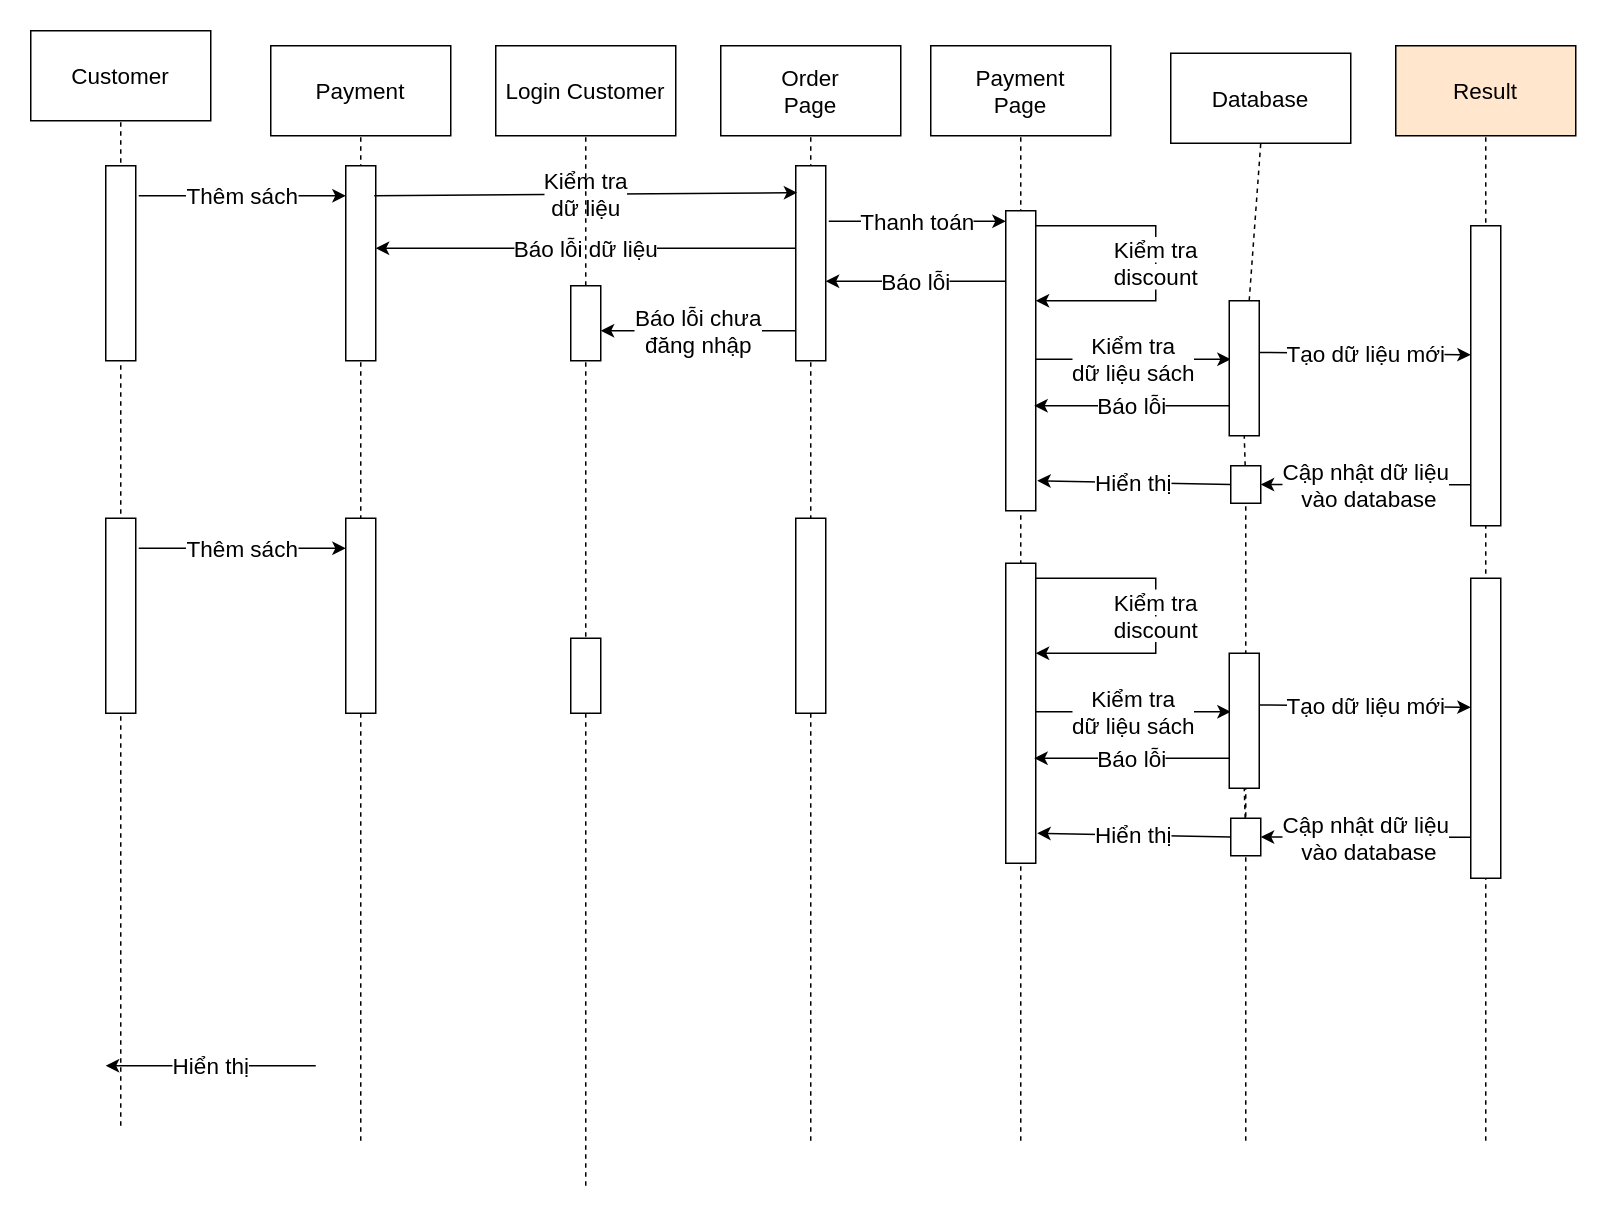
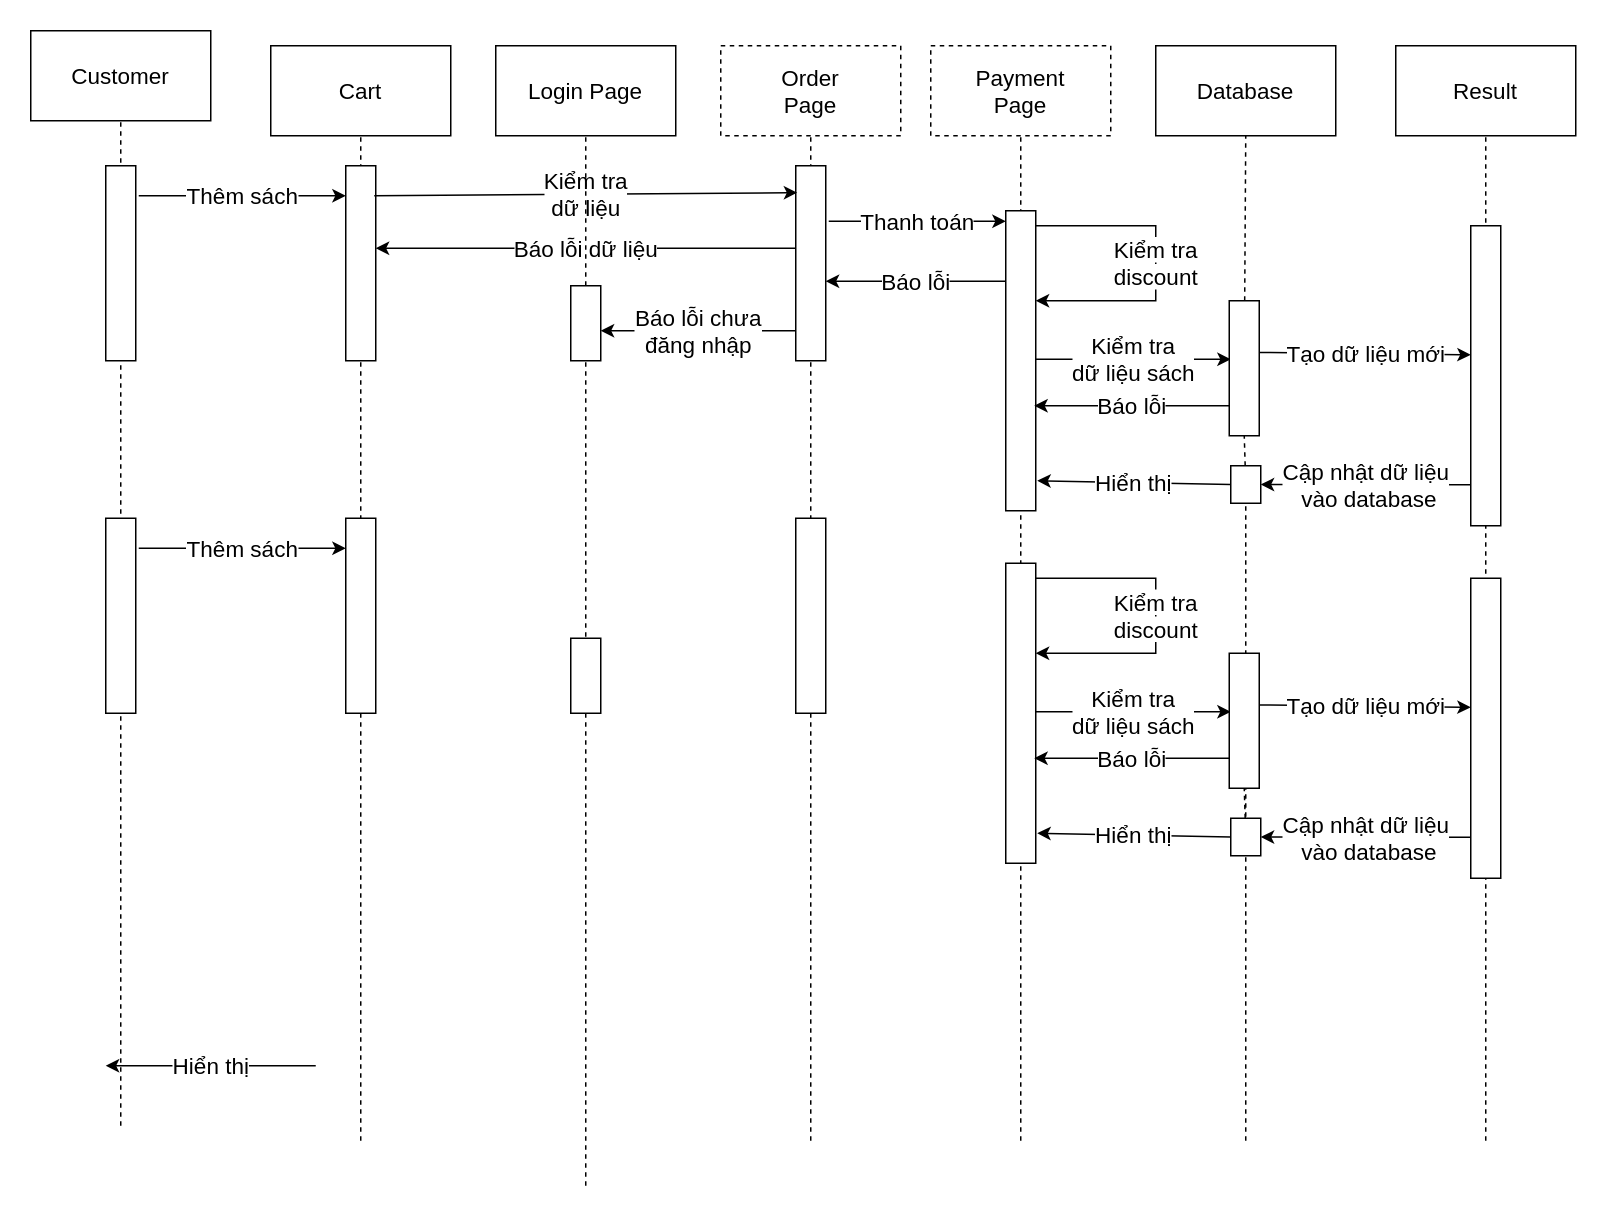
  <mxCell id="0" />
  <mxCell id="1" parent="0" />
  <mxCell id="2" value="Customer" style="rounded=0;whiteSpace=wrap;html=1;fontSize=15;" vertex="1" parent="1"><mxGeometry x="20" y="20" width="120" height="60" as="geometry" /></mxCell>
  <mxCell id="3" value="" style="endArrow=none;dashed=1;html=1;entryX=0.5;entryY=1;entryDx=0;entryDy=0;fontSize=15;" edge="1" parent="1" target="2"><mxGeometry width="50" height="50" relative="1" as="geometry"><mxPoint x="80" y="750" as="sourcePoint" /><mxPoint x="340" y="250" as="targetPoint" /></mxGeometry></mxCell>
  <mxCell id="4" value="" style="rounded=0;whiteSpace=wrap;html=1;fontSize=15;" vertex="1" parent="1"><mxGeometry x="70" y="110" width="20" height="130" as="geometry" /></mxCell>
  <mxCell id="5" value="" style="endArrow=none;dashed=1;html=1;entryX=0.5;entryY=1;entryDx=0;entryDy=0;fontSize=15;" edge="1" parent="1" target="6"><mxGeometry width="50" height="50" relative="1" as="geometry"><mxPoint x="240" y="760" as="sourcePoint" /><mxPoint x="460" y="250" as="targetPoint" /></mxGeometry></mxCell>
- <mxCell id="6" value="Payment" style="rounded=0;whiteSpace=wrap;html=1;fontSize=15;" vertex="1" parent="1"><mxGeometry x="180" y="30" width="120" height="60" as="geometry" /></mxCell>
+ <mxCell id="6" value="Cart" style="rounded=0;whiteSpace=wrap;html=1;fontSize=15;" vertex="1" parent="1"><mxGeometry x="180" y="30" width="120" height="60" as="geometry" /></mxCell>
  <mxCell id="7" value="" style="rounded=0;whiteSpace=wrap;html=1;fontSize=15;" vertex="1" parent="1"><mxGeometry x="230" y="110" width="20" height="130" as="geometry" /></mxCell>
  <mxCell id="8" value="" style="group;fontSize=15;" vertex="1" connectable="0" parent="1"><mxGeometry x="480" y="30" width="520" height="740" as="geometry" /></mxCell>
  <mxCell id="9" value="" style="endArrow=none;dashed=1;html=1;entryX=0.5;entryY=1;entryDx=0;entryDy=0;fontSize=15;" edge="1" parent="8" target="10"><mxGeometry width="50" height="50" relative="1" as="geometry"><mxPoint x="60" y="730" as="sourcePoint" /><mxPoint x="280" y="220" as="targetPoint" /></mxGeometry></mxCell>
- <mxCell id="10" value="Order&lt;br style=&quot;font-size: 15px&quot;&gt;Page" style="rounded=0;whiteSpace=wrap;html=1;fontSize=15;" vertex="1" parent="8"><mxGeometry width="120" height="60" as="geometry" /></mxCell>
+ <mxCell id="10" value="Order&lt;br style=&quot;font-size: 15px&quot;&gt;Page" style="rounded=0;whiteSpace=wrap;html=1;fontSize=15;dashed=1;" vertex="1" parent="8"><mxGeometry width="120" height="60" as="geometry" /></mxCell>
  <mxCell id="11" value="" style="rounded=0;whiteSpace=wrap;html=1;fontSize=15;" vertex="1" parent="8"><mxGeometry x="50" y="80" width="20" height="130" as="geometry" /></mxCell>
  <mxCell id="12" value="" style="endArrow=none;dashed=1;html=1;entryX=0.5;entryY=1;entryDx=0;entryDy=0;fontSize=15;" edge="1" parent="8" target="14"><mxGeometry x="140" width="50" height="50" as="geometry"><mxPoint x="200" y="730" as="sourcePoint" /><mxPoint x="420" y="220" as="targetPoint" /></mxGeometry></mxCell>
  <mxCell id="13" value="" style="rounded=0;whiteSpace=wrap;html=1;fontSize=15;" vertex="1" parent="8"><mxGeometry x="190" y="110" width="20" height="200" as="geometry" /></mxCell>
- <mxCell id="14" value="Payment&lt;br&gt;Page" style="rounded=0;whiteSpace=wrap;html=1;fontSize=15;" vertex="1" parent="8"><mxGeometry x="140" width="120" height="60" as="geometry" /></mxCell>
+ <mxCell id="14" value="Payment&lt;br&gt;Page" style="rounded=0;whiteSpace=wrap;html=1;fontSize=15;dashed=1;" vertex="1" parent="8"><mxGeometry x="140" width="120" height="60" as="geometry" /></mxCell>
  <mxCell id="15" value="Báo lỗi chưa&lt;br&gt;đăng nhập" style="endArrow=classic;html=1;fontSize=15;exitX=0;exitY=0.5;exitDx=0;exitDy=0;" edge="1" parent="8"><mxGeometry width="50" height="50" relative="1" as="geometry"><mxPoint x="50" y="190" as="sourcePoint" /><mxPoint x="-80" y="190" as="targetPoint" /></mxGeometry></mxCell>
  <mxCell id="16" style="edgeStyle=orthogonalEdgeStyle;rounded=0;orthogonalLoop=1;jettySize=auto;html=1;" edge="1" parent="8" source="13"><mxGeometry relative="1" as="geometry"><mxPoint x="210" y="170" as="targetPoint" /><Array as="points"><mxPoint x="290" y="120" /><mxPoint x="290" y="170" /><mxPoint x="210" y="170" /></Array></mxGeometry></mxCell>
  <mxCell id="17" value="Thêm sách" style="endArrow=classic;html=1;fontSize=15;" edge="1" parent="1"><mxGeometry width="50" height="50" relative="1" as="geometry"><mxPoint x="92" y="130" as="sourcePoint" /><mxPoint x="230" y="130" as="targetPoint" /></mxGeometry></mxCell>
  <mxCell id="18" value="Kiểm tra &lt;br&gt;dữ liệu" style="endArrow=classic;html=1;exitX=0.95;exitY=0.308;exitDx=0;exitDy=0;exitPerimeter=0;fontSize=15;entryX=0.05;entryY=0.138;entryDx=0;entryDy=0;entryPerimeter=0;" edge="1" parent="1" target="11"><mxGeometry width="50" height="50" relative="1" as="geometry"><mxPoint x="249" y="130.04" as="sourcePoint" /><mxPoint x="522" y="130.95" as="targetPoint" /></mxGeometry></mxCell>
  <mxCell id="19" value="Báo lỗi dữ liệu" style="endArrow=classic;html=1;fontSize=15;exitX=0;exitY=0.5;exitDx=0;exitDy=0;" edge="1" parent="1"><mxGeometry width="50" height="50" relative="1" as="geometry"><mxPoint x="530" y="165" as="sourcePoint" /><mxPoint x="250" y="165" as="targetPoint" /></mxGeometry></mxCell>
  <mxCell id="20" value="Hiển thị" style="endArrow=classic;html=1;fontSize=15;exitX=0;exitY=0.5;exitDx=0;exitDy=0;" edge="1" parent="1" source="35"><mxGeometry width="50" height="50" relative="1" as="geometry"><mxPoint x="852" y="223.998" as="sourcePoint" /><mxPoint x="691" y="320" as="targetPoint" /></mxGeometry></mxCell>
  <mxCell id="21" value="" style="group;fontSize=15;" vertex="1" connectable="0" parent="1"><mxGeometry x="930" y="20" width="120" height="740" as="geometry" /></mxCell>
  <mxCell id="22" value="" style="endArrow=none;dashed=1;html=1;entryX=0.5;entryY=1;entryDx=0;entryDy=0;fontSize=15;" edge="1" parent="21" target="23"><mxGeometry width="50" height="50" relative="1" as="geometry"><mxPoint x="60" y="740" as="sourcePoint" /><mxPoint x="280" y="220" as="targetPoint" /></mxGeometry></mxCell>
- <mxCell id="23" value="Result" style="rounded=0;whiteSpace=wrap;html=1;fontSize=15;fillColor=#ffe6cc;" vertex="1" parent="21"><mxGeometry y="10" width="120" height="60" as="geometry" /></mxCell>
+ <mxCell id="23" value="Result" style="rounded=0;whiteSpace=wrap;html=1;fontSize=15;" vertex="1" parent="21"><mxGeometry y="10" width="120" height="60" as="geometry" /></mxCell>
  <mxCell id="24" value="" style="rounded=0;whiteSpace=wrap;html=1;fontSize=15;" vertex="1" parent="21"><mxGeometry x="50" y="130" width="20" height="200" as="geometry" /></mxCell>
  <mxCell id="25" value="" style="endArrow=none;dashed=1;html=1;entryX=0.5;entryY=1;entryDx=0;entryDy=0;fontSize=15;startArrow=none;" edge="1" parent="1" target="26" source="30"><mxGeometry x="930" y="40" width="50" height="50" as="geometry"><mxPoint x="860" y="770" as="sourcePoint" /><mxPoint x="1080" y="260" as="targetPoint" /></mxGeometry></mxCell>
- <mxCell id="26" value="Database" style="rounded=0;whiteSpace=wrap;html=1;fontSize=15;" vertex="1" parent="1"><mxGeometry x="780" y="35" width="120" height="60" as="geometry" /></mxCell>
+ <mxCell id="26" value="Database" style="rounded=0;whiteSpace=wrap;html=1;fontSize=15;" vertex="1" parent="1"><mxGeometry x="770" y="30" width="120" height="60" as="geometry" /></mxCell>
  <mxCell id="27" value="Thanh toán" style="endArrow=classic;html=1;fontSize=15;" edge="1" parent="1"><mxGeometry width="50" height="50" relative="1" as="geometry"><mxPoint x="552" y="147" as="sourcePoint" /><mxPoint x="670" y="147" as="targetPoint" /></mxGeometry></mxCell>
  <mxCell id="28" value="Báo lỗi" style="endArrow=classic;html=1;fontSize=15;" edge="1" parent="1"><mxGeometry width="50" height="50" relative="1" as="geometry"><mxPoint x="670" y="187" as="sourcePoint" /><mxPoint x="550" y="187" as="targetPoint" /></mxGeometry></mxCell>
  <mxCell id="29" value="Kiểm tra &lt;br&gt;dữ liệu sách" style="endArrow=classic;html=1;fontSize=15;" edge="1" parent="1"><mxGeometry width="50" height="50" relative="1" as="geometry"><mxPoint x="690" y="239" as="sourcePoint" /><mxPoint x="820" y="239" as="targetPoint" /></mxGeometry></mxCell>
  <mxCell id="30" value="" style="rounded=0;whiteSpace=wrap;html=1;fontSize=15;" vertex="1" parent="1"><mxGeometry x="819" y="200" width="20" height="90" as="geometry" /></mxCell>
  <mxCell id="31" value="" style="endArrow=none;dashed=1;html=1;entryX=0.5;entryY=1;entryDx=0;entryDy=0;fontSize=15;startArrow=none;" edge="1" parent="1" source="35" target="30"><mxGeometry x="870" y="30" width="50" height="50" as="geometry"><mxPoint x="800" y="760" as="sourcePoint" /><mxPoint x="800" y="90" as="targetPoint" /></mxGeometry></mxCell>
  <mxCell id="32" value="Tạo dữ liệu mới" style="endArrow=classic;html=1;fontSize=15;exitX=1;exitY=0.383;exitDx=0;exitDy=0;exitPerimeter=0;entryX=0.05;entryY=0.13;entryDx=0;entryDy=0;entryPerimeter=0;" edge="1" parent="1" source="30"><mxGeometry width="50" height="50" relative="1" as="geometry"><mxPoint x="869" y="224.5" as="sourcePoint" /><mxPoint x="980" y="236" as="targetPoint" /></mxGeometry></mxCell>
  <mxCell id="33" value="Cập nhật dữ liệu&lt;br style=&quot;font-size: 15px&quot;&gt;&amp;nbsp;vào database" style="endArrow=classic;html=1;exitX=0;exitY=0.863;exitDx=0;exitDy=0;fontSize=15;entryX=1;entryY=0.5;entryDx=0;entryDy=0;exitPerimeter=0;" edge="1" parent="1" source="24" target="35"><mxGeometry width="50" height="50" relative="1" as="geometry"><mxPoint x="1000" y="210" as="sourcePoint" /><mxPoint x="900" y="210" as="targetPoint" /></mxGeometry></mxCell>
  <mxCell id="34" value="Báo lỗi" style="endArrow=classic;html=1;fontSize=15;entryX=1;entryY=0.25;entryDx=0;entryDy=0;exitX=0;exitY=0.714;exitDx=0;exitDy=0;exitPerimeter=0;" edge="1" parent="1"><mxGeometry width="50" height="50" relative="1" as="geometry"><mxPoint x="819" y="269.98" as="sourcePoint" /><mxPoint x="689" y="270" as="targetPoint" /></mxGeometry></mxCell>
  <mxCell id="35" value="" style="rounded=0;whiteSpace=wrap;html=1;fontSize=15;" vertex="1" parent="1"><mxGeometry x="820" y="310" width="20" height="25" as="geometry" /></mxCell>
  <mxCell id="36" value="" style="endArrow=none;dashed=1;html=1;entryX=0.5;entryY=1;entryDx=0;entryDy=0;fontSize=15;" edge="1" parent="1" target="35"><mxGeometry x="870" y="30" width="50" height="50" as="geometry"><mxPoint x="830" y="760" as="sourcePoint" /><mxPoint x="800" y="210" as="targetPoint" /></mxGeometry></mxCell>
  <mxCell id="37" value="" style="group;fontSize=15;" vertex="1" connectable="0" parent="1"><mxGeometry x="330" y="50" width="120" height="740" as="geometry" /></mxCell>
  <mxCell id="38" value="" style="endArrow=none;dashed=1;html=1;entryX=0.5;entryY=1;entryDx=0;entryDy=0;fontSize=15;" edge="1" parent="37" target="41"><mxGeometry width="50" height="50" relative="1" as="geometry"><mxPoint x="60" y="740" as="sourcePoint" /><mxPoint x="280" y="220" as="targetPoint" /></mxGeometry></mxCell>
  <mxCell id="39" value="" style="rounded=0;whiteSpace=wrap;html=1;fontSize=15;" vertex="1" parent="37"><mxGeometry x="50" y="140" width="20" height="50" as="geometry" /></mxCell>
  <mxCell id="40" value="Hiển thị" style="endArrow=classic;html=1;exitX=0;exitY=0.5;exitDx=0;exitDy=0;fontSize=15;" edge="1" parent="37"><mxGeometry width="50" height="50" relative="1" as="geometry"><mxPoint x="-120" y="660" as="sourcePoint" /><mxPoint x="-260" y="660" as="targetPoint" /></mxGeometry></mxCell>
- <mxCell id="41" value="Login Customer" style="rounded=0;whiteSpace=wrap;html=1;fontSize=15;" vertex="1" parent="1"><mxGeometry x="330" y="30" width="120" height="60" as="geometry" /></mxCell>
+ <mxCell id="41" value="Login Page" style="rounded=0;whiteSpace=wrap;html=1;fontSize=15;" vertex="1" parent="1"><mxGeometry x="330" y="30" width="120" height="60" as="geometry" /></mxCell>
  <mxCell id="42" value="&lt;span style=&quot;font-size: 15px ; background-color: rgb(255 , 255 , 255)&quot;&gt;Kiểm tra&lt;/span&gt;&lt;br style=&quot;font-size: 15px&quot;&gt;&lt;span style=&quot;font-size: 15px ; background-color: rgb(255 , 255 , 255)&quot;&gt;discount&lt;/span&gt;" style="text;html=1;align=center;verticalAlign=middle;resizable=0;points=[];autosize=1;strokeColor=none;" vertex="1" parent="1"><mxGeometry x="735" y="155" width="70" height="40" as="geometry" /></mxCell>
  <mxCell id="43" value="" style="rounded=0;whiteSpace=wrap;html=1;fontSize=15;" vertex="1" parent="1"><mxGeometry x="70" y="345" width="20" height="130" as="geometry" /></mxCell>
  <mxCell id="44" value="" style="rounded=0;whiteSpace=wrap;html=1;fontSize=15;" vertex="1" parent="1"><mxGeometry x="230" y="345" width="20" height="130" as="geometry" /></mxCell>
  <mxCell id="45" value="" style="rounded=0;whiteSpace=wrap;html=1;fontSize=15;" vertex="1" parent="1"><mxGeometry x="530" y="345" width="20" height="130" as="geometry" /></mxCell>
  <mxCell id="46" value="" style="rounded=0;whiteSpace=wrap;html=1;fontSize=15;" vertex="1" parent="1"><mxGeometry x="670" y="375" width="20" height="200" as="geometry" /></mxCell>
  <mxCell id="47" style="edgeStyle=orthogonalEdgeStyle;rounded=0;orthogonalLoop=1;jettySize=auto;html=1;" edge="1" parent="1" source="46"><mxGeometry relative="1" as="geometry"><mxPoint x="690" y="435" as="targetPoint" /><Array as="points"><mxPoint x="770" y="385" /><mxPoint x="770" y="435" /><mxPoint x="690" y="435" /></Array></mxGeometry></mxCell>
  <mxCell id="48" value="Thêm sách" style="endArrow=classic;html=1;fontSize=15;" edge="1" parent="1"><mxGeometry width="50" height="50" relative="1" as="geometry"><mxPoint x="92" y="365" as="sourcePoint" /><mxPoint x="230" y="365" as="targetPoint" /></mxGeometry></mxCell>
  <mxCell id="49" value="Hiển thị" style="endArrow=classic;html=1;fontSize=15;exitX=0;exitY=0.5;exitDx=0;exitDy=0;" edge="1" parent="1" source="57"><mxGeometry width="50" height="50" relative="1" as="geometry"><mxPoint x="852" y="458.998" as="sourcePoint" /><mxPoint x="691" y="555" as="targetPoint" /></mxGeometry></mxCell>
  <mxCell id="50" value="" style="rounded=0;whiteSpace=wrap;html=1;fontSize=15;" vertex="1" parent="1"><mxGeometry x="980" y="385" width="20" height="200" as="geometry" /></mxCell>
  <mxCell id="51" value="Kiểm tra &lt;br&gt;dữ liệu sách" style="endArrow=classic;html=1;fontSize=15;" edge="1" parent="1"><mxGeometry width="50" height="50" relative="1" as="geometry"><mxPoint x="690" y="474" as="sourcePoint" /><mxPoint x="820" y="474" as="targetPoint" /></mxGeometry></mxCell>
  <mxCell id="52" value="" style="rounded=0;whiteSpace=wrap;html=1;fontSize=15;" vertex="1" parent="1"><mxGeometry x="819" y="435" width="20" height="90" as="geometry" /></mxCell>
  <mxCell id="53" value="" style="endArrow=none;dashed=1;html=1;entryX=0.5;entryY=1;entryDx=0;entryDy=0;fontSize=15;startArrow=none;" edge="1" parent="1" source="57" target="52"><mxGeometry x="870" y="265" width="50" height="50" as="geometry"><mxPoint x="800" y="995" as="sourcePoint" /><mxPoint x="800" y="325" as="targetPoint" /></mxGeometry></mxCell>
  <mxCell id="54" value="Tạo dữ liệu mới" style="endArrow=classic;html=1;fontSize=15;exitX=1;exitY=0.383;exitDx=0;exitDy=0;exitPerimeter=0;entryX=0.05;entryY=0.13;entryDx=0;entryDy=0;entryPerimeter=0;" edge="1" parent="1" source="52"><mxGeometry width="50" height="50" relative="1" as="geometry"><mxPoint x="869" y="459.5" as="sourcePoint" /><mxPoint x="980" y="471" as="targetPoint" /></mxGeometry></mxCell>
  <mxCell id="55" value="Cập nhật dữ liệu&lt;br style=&quot;font-size: 15px&quot;&gt;&amp;nbsp;vào database" style="endArrow=classic;html=1;exitX=0;exitY=0.863;exitDx=0;exitDy=0;fontSize=15;entryX=1;entryY=0.5;entryDx=0;entryDy=0;exitPerimeter=0;" edge="1" parent="1" source="50" target="57"><mxGeometry width="50" height="50" relative="1" as="geometry"><mxPoint x="1000" y="445" as="sourcePoint" /><mxPoint x="900" y="445" as="targetPoint" /></mxGeometry></mxCell>
  <mxCell id="56" value="Báo lỗi" style="endArrow=classic;html=1;fontSize=15;entryX=1;entryY=0.25;entryDx=0;entryDy=0;exitX=0;exitY=0.714;exitDx=0;exitDy=0;exitPerimeter=0;" edge="1" parent="1"><mxGeometry width="50" height="50" relative="1" as="geometry"><mxPoint x="819" y="504.98" as="sourcePoint" /><mxPoint x="689" y="505" as="targetPoint" /></mxGeometry></mxCell>
  <mxCell id="57" value="" style="rounded=0;whiteSpace=wrap;html=1;fontSize=15;" vertex="1" parent="1"><mxGeometry x="820" y="545" width="20" height="25" as="geometry" /></mxCell>
  <mxCell id="58" value="" style="rounded=0;whiteSpace=wrap;html=1;fontSize=15;" vertex="1" parent="1"><mxGeometry x="380" y="425" width="20" height="50" as="geometry" /></mxCell>
  <mxCell id="59" value="&lt;span style=&quot;font-size: 15px ; background-color: rgb(255 , 255 , 255)&quot;&gt;Kiểm tra&lt;/span&gt;&lt;br style=&quot;font-size: 15px&quot;&gt;&lt;span style=&quot;font-size: 15px ; background-color: rgb(255 , 255 , 255)&quot;&gt;discount&lt;/span&gt;" style="text;html=1;align=center;verticalAlign=middle;resizable=0;points=[];autosize=1;strokeColor=none;" vertex="1" parent="1"><mxGeometry x="735" y="390" width="70" height="40" as="geometry" /></mxCell>
